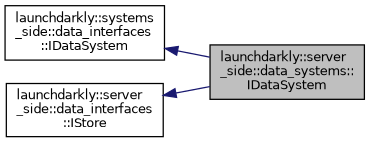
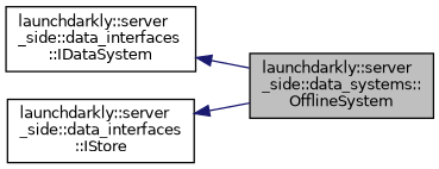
  digraph {
    rankdir=LR
    node [color=black fillcolor=white fontname=Helvetica fontsize=10 shape=record style=filled]
    edge [color=midnightblue dir=back fontname=Helvetica fontsize=10 labelfontname=Helvetica labelfontsize=10 style=solid]
-   n1 [fillcolor=grey75 fontcolor=black height=0.2 label="launchdarkly::server\l_side::data_systems::\lIDataSystem" width=0.4]
-   n2 [height=0.2 label="launchdarkly::systems\l_side::data_interfaces\l::IDataSystem" width=0.4]
+   n1 [fillcolor=grey75 fontcolor=black height=0.2 label="launchdarkly::server\l_side::data_systems::\lOfflineSystem" width=0.4]
+   n2 [height=0.2 label="launchdarkly::server\l_side::data_interfaces\l::IDataSystem" width=0.4]
    n3 [height=0.2 label="launchdarkly::server\l_side::data_interfaces\l::IStore" width=0.4]
    n2 -> n1
    n3 -> n1
  }
